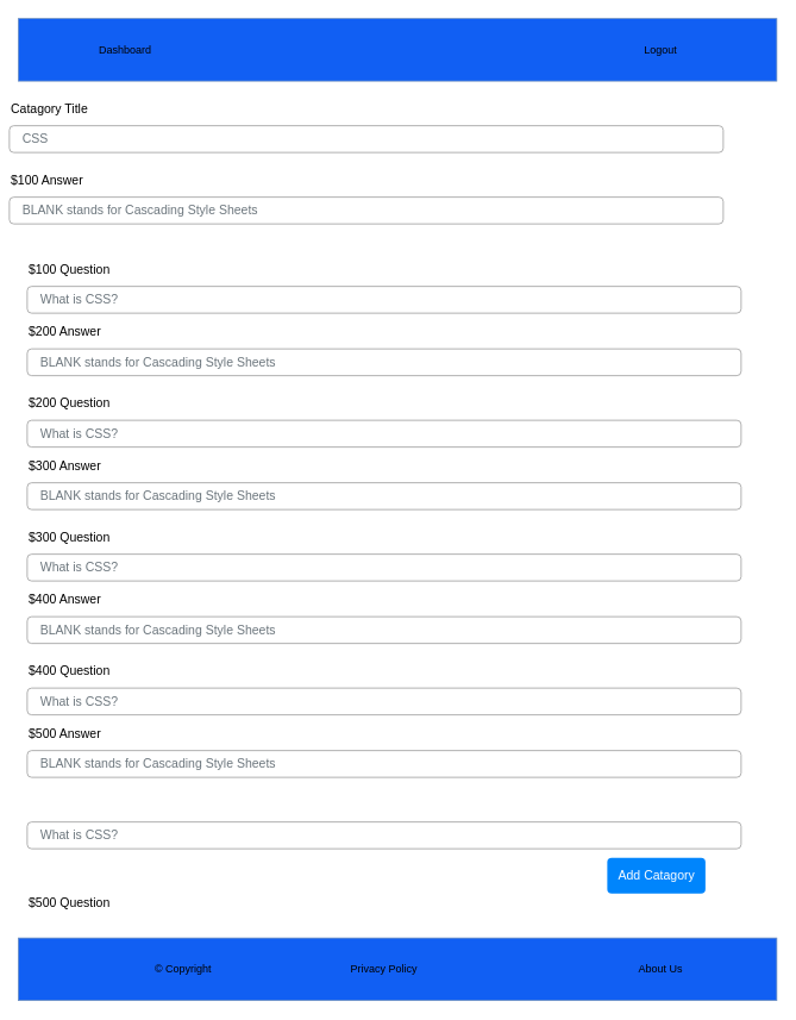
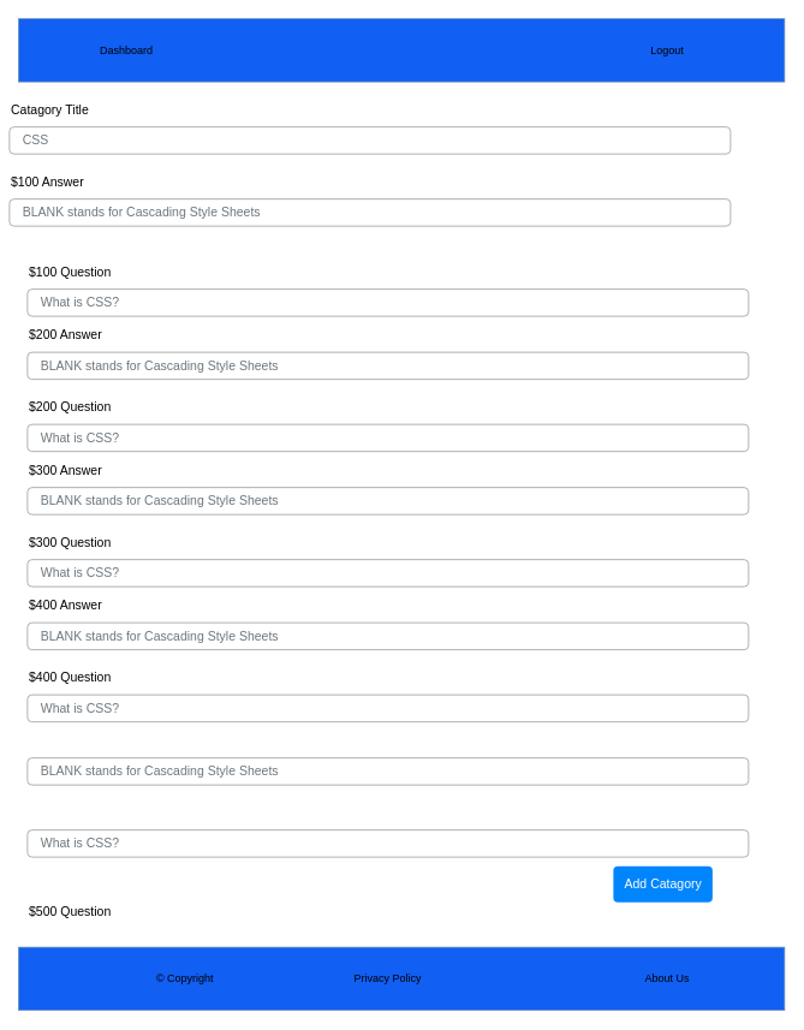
  <mxCell id="0" />
  <mxCell id="1" parent="0" />
  <mxCell id="2" value="" style="rounded=0;whiteSpace=wrap;html=1;fillColor=#115FF3;strokeColor=#6c8ebf;" parent="1" vertex="1"><mxGeometry width="850" height="70" as="geometry" x="20" y="20" /></mxCell>
  <mxCell id="3" value="Dashboard" style="text;html=1;strokeColor=none;fillColor=none;align=center;verticalAlign=middle;whiteSpace=wrap;rounded=0;" parent="1" vertex="1"><mxGeometry x="110" y="40" width="60" height="30" as="geometry" /></mxCell>
  <mxCell id="4" value="Logout" style="text;html=1;strokeColor=none;fillColor=none;align=center;verticalAlign=middle;whiteSpace=wrap;rounded=0;" parent="1" vertex="1"><mxGeometry x="710" y="40" width="60" height="30" as="geometry" /></mxCell>
  <mxCell id="5" value="" style="rounded=0;whiteSpace=wrap;html=1;fillColor=#115FF3;strokeColor=#6c8ebf;" parent="1" vertex="1"><mxGeometry y="1050" width="850" height="70" as="geometry" x="20" /></mxCell>
  <mxCell id="6" value="© Copyright" style="text;html=1;strokeColor=none;fillColor=none;align=center;verticalAlign=middle;whiteSpace=wrap;rounded=0;" parent="1" vertex="1"><mxGeometry x="165" y="1070" width="80" height="30" as="geometry" /></mxCell>
  <mxCell id="7" value="Privacy Policy" style="text;html=1;strokeColor=none;fillColor=none;align=center;verticalAlign=middle;whiteSpace=wrap;rounded=0;" parent="1" vertex="1"><mxGeometry x="390" y="1070" width="80" height="30" as="geometry" /></mxCell>
  <mxCell id="8" value="About Us" style="text;html=1;strokeColor=none;fillColor=none;align=center;verticalAlign=middle;whiteSpace=wrap;rounded=0;" parent="1" vertex="1"><mxGeometry x="700" y="1070" width="80" height="30" as="geometry" /></mxCell>
  <mxCell id="9" value="Catagory Title" style="fillColor=none;strokeColor=none;align=left;fontSize=14;" parent="1" vertex="1"><mxGeometry width="260" height="40" relative="1" as="geometry"><mxPoint x="10" y="100" as="offset" /></mxGeometry></mxCell>
  <mxCell id="10" value="CSS" style="html=1;shadow=0;dashed=0;shape=mxgraph.bootstrap.rrect;rSize=5;fillColor=none;strokeColor=#999999;align=left;spacing=15;fontSize=14;fontColor=#6C767D;" parent="1" vertex="1"><mxGeometry width="800" height="30" relative="1" as="geometry"><mxPoint x="10" y="140" as="offset" /></mxGeometry></mxCell>
  <mxCell id="11" value="$100 Answer" style="fillColor=none;strokeColor=none;align=left;fontSize=14;" parent="1" vertex="1"><mxGeometry width="260" height="40" relative="1" as="geometry"><mxPoint x="10" y="180" as="offset" /></mxGeometry></mxCell>
  <mxCell id="12" value="BLANK stands for Cascading Style Sheets" style="html=1;shadow=0;dashed=0;shape=mxgraph.bootstrap.rrect;rSize=5;fillColor=none;strokeColor=#999999;align=left;spacing=15;fontSize=14;fontColor=#6C767D;" parent="1" vertex="1"><mxGeometry width="800" height="30" relative="1" as="geometry"><mxPoint x="10" y="220" as="offset" /></mxGeometry></mxCell>
  <mxCell id="13" value="Add Catagory" style="html=1;shadow=0;dashed=0;shape=mxgraph.bootstrap.rrect;rSize=5;fillColor=#0085FC;strokeColor=none;align=center;fontSize=14;fontColor=#FFFFFF;" parent="1" vertex="1"><mxGeometry width="110" height="40" relative="1" as="geometry"><mxPoint x="680" y="960" as="offset" /></mxGeometry></mxCell>
  <mxCell id="14" value="$100 Question" style="fillColor=none;strokeColor=none;align=left;fontSize=14;" parent="1" vertex="1"><mxGeometry x="30" y="280" width="260" height="40" as="geometry" /></mxCell>
  <mxCell id="15" value="What is CSS?" style="html=1;shadow=0;dashed=0;shape=mxgraph.bootstrap.rrect;rSize=5;fillColor=none;strokeColor=#999999;align=left;spacing=15;fontSize=14;fontColor=#6C767D;" parent="1" vertex="1"><mxGeometry x="30" y="320" width="800" height="30" as="geometry" /></mxCell>
  <mxCell id="16" value="$200 Answer" style="fillColor=none;strokeColor=none;align=left;fontSize=14;" parent="1" vertex="1"><mxGeometry x="30" y="350" width="260" height="40" as="geometry" /></mxCell>
  <mxCell id="17" value="BLANK stands for Cascading Style Sheets" style="html=1;shadow=0;dashed=0;shape=mxgraph.bootstrap.rrect;rSize=5;fillColor=none;strokeColor=#999999;align=left;spacing=15;fontSize=14;fontColor=#6C767D;" parent="1" vertex="1"><mxGeometry x="30" y="390" width="800" height="30" as="geometry" /></mxCell>
  <mxCell id="18" value="$200 Question" style="fillColor=none;strokeColor=none;align=left;fontSize=14;" parent="1" vertex="1"><mxGeometry x="30" y="430" width="260" height="40" as="geometry" /></mxCell>
  <mxCell id="19" value="What is CSS?" style="html=1;shadow=0;dashed=0;shape=mxgraph.bootstrap.rrect;rSize=5;fillColor=none;strokeColor=#999999;align=left;spacing=15;fontSize=14;fontColor=#6C767D;" parent="1" vertex="1"><mxGeometry x="30" y="470" width="800" height="30" as="geometry" /></mxCell>
  <mxCell id="20" value="$300 Answer" style="fillColor=none;strokeColor=none;align=left;fontSize=14;" parent="1" vertex="1"><mxGeometry x="30" y="500" width="260" height="40" as="geometry" /></mxCell>
  <mxCell id="21" value="BLANK stands for Cascading Style Sheets" style="html=1;shadow=0;dashed=0;shape=mxgraph.bootstrap.rrect;rSize=5;fillColor=none;strokeColor=#999999;align=left;spacing=15;fontSize=14;fontColor=#6C767D;" parent="1" vertex="1"><mxGeometry x="30" y="540" width="800" height="30" as="geometry" /></mxCell>
  <mxCell id="22" value="$300 Question" style="fillColor=none;strokeColor=none;align=left;fontSize=14;" parent="1" vertex="1"><mxGeometry x="30" y="580" width="260" height="40" as="geometry" /></mxCell>
  <mxCell id="23" value="What is CSS?" style="html=1;shadow=0;dashed=0;shape=mxgraph.bootstrap.rrect;rSize=5;fillColor=none;strokeColor=#999999;align=left;spacing=15;fontSize=14;fontColor=#6C767D;" parent="1" vertex="1"><mxGeometry x="30" y="620" width="800" height="30" as="geometry" /></mxCell>
  <mxCell id="24" value="$400 Answer" style="fillColor=none;strokeColor=none;align=left;fontSize=14;" parent="1" vertex="1"><mxGeometry x="30" y="650" width="260" height="40" as="geometry" /></mxCell>
  <mxCell id="25" value="BLANK stands for Cascading Style Sheets" style="html=1;shadow=0;dashed=0;shape=mxgraph.bootstrap.rrect;rSize=5;fillColor=none;strokeColor=#999999;align=left;spacing=15;fontSize=14;fontColor=#6C767D;" parent="1" vertex="1"><mxGeometry x="30" y="690" width="800" height="30" as="geometry" /></mxCell>
  <mxCell id="26" value="$400 Question" style="fillColor=none;strokeColor=none;align=left;fontSize=14;" parent="1" vertex="1"><mxGeometry x="30" y="730" width="260" height="40" as="geometry" /></mxCell>
  <mxCell id="27" value="What is CSS?" style="html=1;shadow=0;dashed=0;shape=mxgraph.bootstrap.rrect;rSize=5;fillColor=none;strokeColor=#999999;align=left;spacing=15;fontSize=14;fontColor=#6C767D;" parent="1" vertex="1"><mxGeometry x="30" y="770" width="800" height="30" as="geometry" /></mxCell>
- <mxCell id="28" value="$500 Answer" style="fillColor=none;strokeColor=none;align=left;fontSize=14;" parent="1" vertex="1"><mxGeometry x="30" y="800" width="260" height="40" as="geometry" /></mxCell>
  <mxCell id="29" value="BLANK stands for Cascading Style Sheets" style="html=1;shadow=0;dashed=0;shape=mxgraph.bootstrap.rrect;rSize=5;fillColor=none;strokeColor=#999999;align=left;spacing=15;fontSize=14;fontColor=#6C767D;" parent="1" vertex="1"><mxGeometry x="30" y="840" width="800" height="30" as="geometry" /></mxCell>
  <mxCell id="30" value="$500 Question" style="fillColor=none;strokeColor=none;align=left;fontSize=14;" parent="1" vertex="1"><mxGeometry x="30" y="990" width="260" height="40" as="geometry" /></mxCell>
  <mxCell id="31" value="What is CSS?" style="html=1;shadow=0;dashed=0;shape=mxgraph.bootstrap.rrect;rSize=5;fillColor=none;strokeColor=#999999;align=left;spacing=15;fontSize=14;fontColor=#6C767D;" parent="1" vertex="1"><mxGeometry x="30" y="920" width="800" height="30" as="geometry" /></mxCell>
